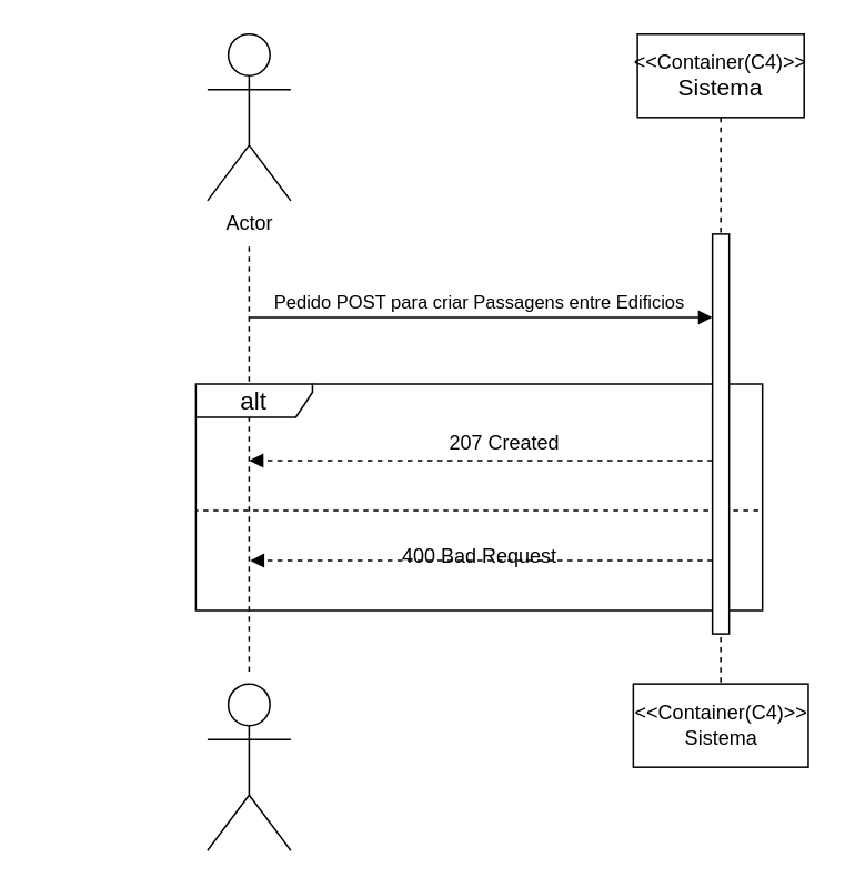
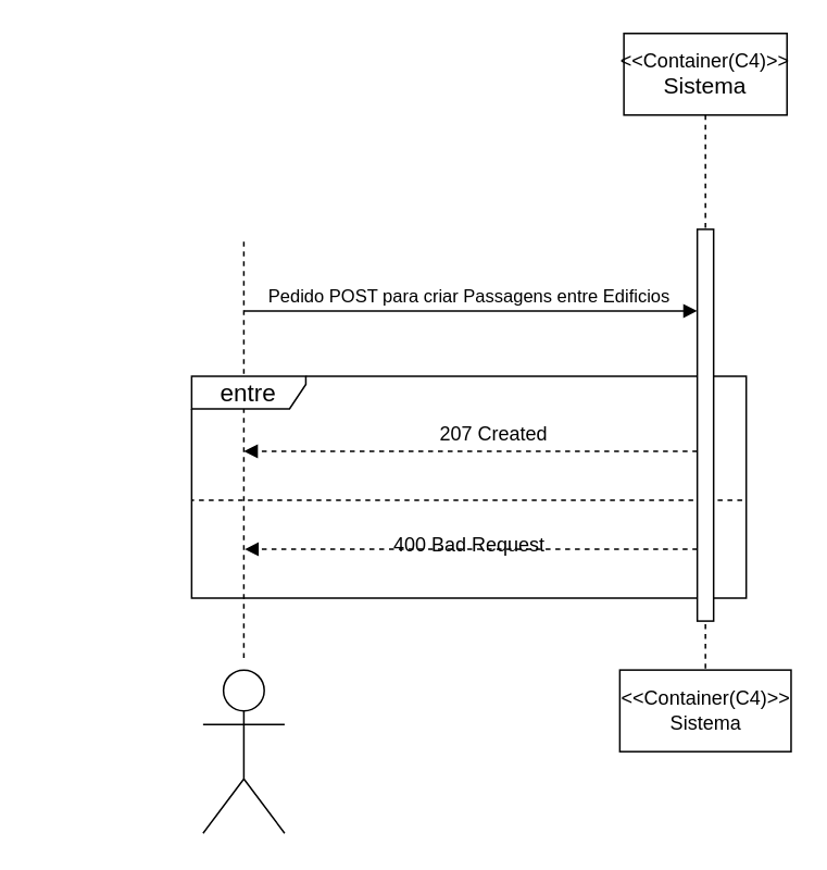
  <mxCell id="0" />
  <mxCell id="1" parent="0" />
  <mxCell id="2" value="&amp;lt;&amp;lt;Container(C4)&amp;gt;&amp;gt;&lt;br style=&quot;border-color: var(--border-color);&quot;&gt;&lt;font style=&quot;font-size: 14px;&quot;&gt;Sistema&lt;/font&gt;" style="shape=umlLifeline;perimeter=lifelinePerimeter;whiteSpace=wrap;html=1;container=1;dropTarget=0;collapsible=0;recursiveResize=0;outlineConnect=0;portConstraint=eastwest;newEdgeStyle={&quot;curved&quot;:0,&quot;rounded&quot;:0};size=50;" parent="1" vertex="1"><mxGeometry x="382" y="20" width="100" height="390" as="geometry" /></mxCell>
  <mxCell id="3" value="&amp;lt;&amp;lt;Container(C4)&amp;gt;&amp;gt;&lt;br style=&quot;border-color: var(--border-color);&quot;&gt;Sistema" style="shape=umlLifeline;perimeter=lifelinePerimeter;whiteSpace=wrap;html=1;container=1;dropTarget=0;collapsible=0;recursiveResize=0;outlineConnect=0;portConstraint=eastwest;newEdgeStyle={&quot;curved&quot;:0,&quot;rounded&quot;:0};size=60;" parent="1" vertex="1"><mxGeometry x="379.5" y="410" width="105" height="50" as="geometry" /></mxCell>
- <mxCell id="4" value="Actor" style="shape=umlActor;verticalLabelPosition=bottom;verticalAlign=top;html=1;outlineConnect=0;" vertex="1" parent="1"><mxGeometry x="124" y="20" width="50" height="100" as="geometry" /></mxCell>
  <mxCell id="5" value="" style="line;strokeWidth=1;dashed=1;labelPosition=center;verticalLabelPosition=bottom;align=left;verticalAlign=top;spacingLeft=20;spacingTop=15;html=1;whiteSpace=wrap;rotation=-90;" vertex="1" parent="1"><mxGeometry x="20.25" y="268.75" width="257.5" height="10" as="geometry" /></mxCell>
  <mxCell id="6" value="Actor" style="shape=umlActor;verticalLabelPosition=bottom;verticalAlign=top;html=1;outlineConnect=0;textOpacity=0;" vertex="1" parent="1"><mxGeometry x="124" y="410" width="50" height="100" as="geometry" /></mxCell>
- <mxCell id="7" value="&lt;font style=&quot;font-size: 15px;&quot;&gt;alt&lt;/font&gt;" style="shape=umlFrame;whiteSpace=wrap;html=1;pointerEvents=0;recursiveResize=0;container=1;collapsible=0;width=70;align=center;height=20;" parent="1" vertex="1"><mxGeometry x="117" y="230" width="340" height="136" as="geometry" /></mxCell>
+ <mxCell id="7" value="&lt;font style=&quot;font-size: 15px;&quot;&gt;entre&lt;/font&gt;" style="shape=umlFrame;whiteSpace=wrap;html=1;pointerEvents=0;recursiveResize=0;container=1;collapsible=0;width=70;align=center;height=20;" parent="1" vertex="1"><mxGeometry x="117" y="230" width="340" height="136" as="geometry" /></mxCell>
  <mxCell id="8" value="" style="html=1;verticalAlign=bottom;labelBackgroundColor=none;endArrow=block;endFill=1;dashed=1;rounded=0;" parent="7" edge="1" source="14"><mxGeometry width="160" relative="1" as="geometry"><mxPoint x="308" y="106" as="sourcePoint" /><mxPoint x="32.5" y="106" as="targetPoint" /></mxGeometry></mxCell>
  <mxCell id="9" value="&lt;div&gt;400 Bad Request&lt;/div&gt;&lt;div&gt;&lt;br&gt;&lt;/div&gt;" style="text;html=1;align=center;verticalAlign=middle;resizable=0;points=[];autosize=1;strokeColor=none;fillColor=none;" parent="7" vertex="1"><mxGeometry x="109.5" y="91" width="120" height="40" as="geometry" /></mxCell>
  <mxCell id="10" value="207&amp;nbsp;Created" style="text;html=1;align=center;verticalAlign=middle;resizable=0;points=[];autosize=1;strokeColor=none;fillColor=none;" parent="7" vertex="1"><mxGeometry x="140" y="21" width="90" height="30" as="geometry" /></mxCell>
  <mxCell id="11" value="" style="html=1;verticalAlign=bottom;labelBackgroundColor=none;endArrow=block;endFill=1;dashed=1;rounded=0;" parent="7" edge="1" source="14"><mxGeometry width="160" relative="1" as="geometry"><mxPoint x="310" y="45.58" as="sourcePoint" /><mxPoint x="32" y="46" as="targetPoint" /></mxGeometry></mxCell>
  <mxCell id="12" value="" style="line;strokeWidth=1;dashed=1;labelPosition=center;verticalLabelPosition=bottom;align=left;verticalAlign=top;spacingLeft=20;spacingTop=15;html=1;whiteSpace=wrap;rotation=-180;" vertex="1" parent="7"><mxGeometry y="71" width="337.5" height="10" as="geometry" /></mxCell>
  <mxCell id="13" value="Pedido POST para criar Passagens entre Edificios" style="html=1;verticalAlign=bottom;endArrow=block;curved=0;rounded=0;" edge="1" parent="1" target="14"><mxGeometry x="-0.007" width="80" relative="1" as="geometry"><mxPoint x="149" y="190" as="sourcePoint" /><mxPoint x="229" y="190" as="targetPoint" /><mxPoint as="offset" /></mxGeometry></mxCell>
  <mxCell id="14" value="" style="html=1;points=[[0,0,0,0,5],[0,1,0,0,-5],[1,0,0,0,5],[1,1,0,0,-5]];perimeter=orthogonalPerimeter;outlineConnect=0;targetShapes=umlLifeline;portConstraint=eastwest;newEdgeStyle={&quot;curved&quot;:0,&quot;rounded&quot;:0};" parent="1" vertex="1"><mxGeometry x="427" y="140" width="10" height="240" as="geometry" /></mxCell>
